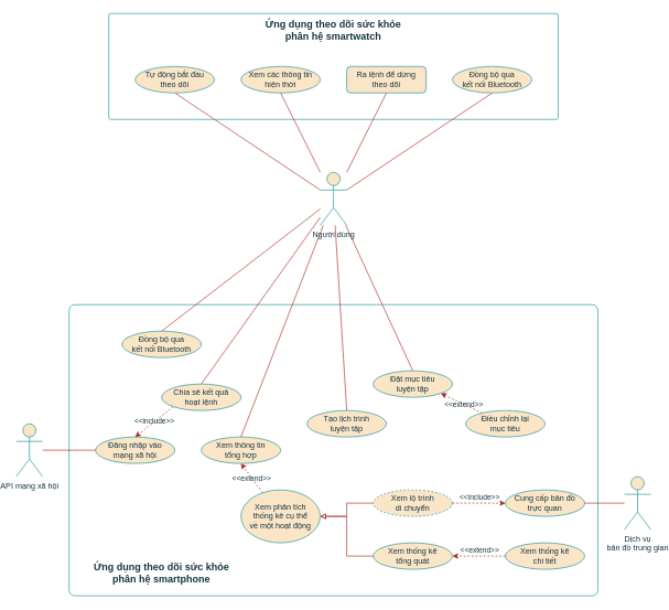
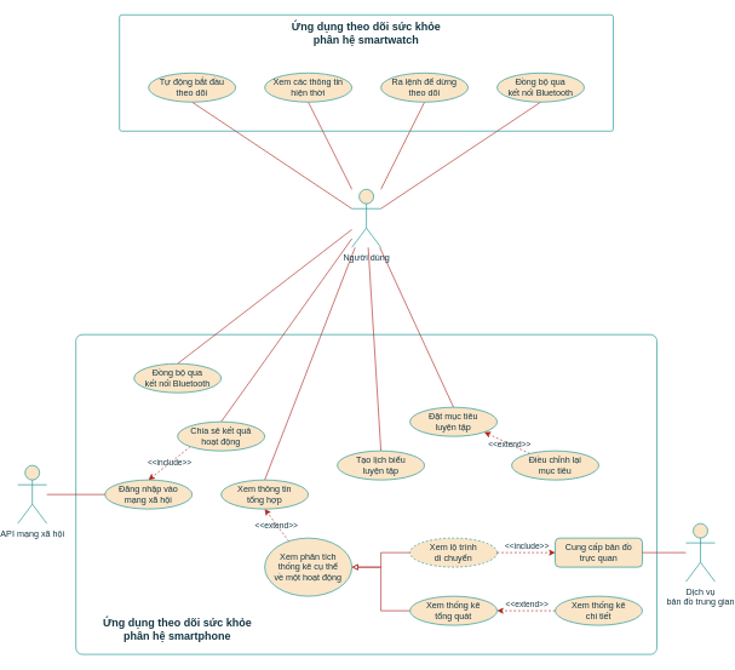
  <mxCell id="0" />
  <mxCell id="1" parent="0" />
  <mxCell id="2" value="" style="rounded=1;whiteSpace=wrap;html=1;arcSize=2;fillColor=none;movable=1;resizable=1;rotatable=1;deletable=1;editable=1;locked=0;connectable=1;labelBackgroundColor=none;strokeColor=#0F8B8D;fontColor=#143642;" vertex="1" parent="1"><mxGeometry x="100" y="460" width="800" height="440" as="geometry" /></mxCell>
  <mxCell id="3" style="edgeStyle=none;shape=connector;rounded=0;orthogonalLoop=1;jettySize=auto;html=1;entryX=0.5;entryY=1;entryDx=0;entryDy=0;labelBackgroundColor=none;strokeColor=#A8201A;align=center;verticalAlign=middle;fontFamily=Helvetica;fontSize=11;fontColor=default;startArrow=none;startFill=0;endArrow=none;endFill=0;" edge="1" parent="1" source="12" target="29"><mxGeometry relative="1" as="geometry" /></mxCell>
  <mxCell id="4" style="edgeStyle=none;shape=connector;rounded=0;orthogonalLoop=1;jettySize=auto;html=1;entryX=0.5;entryY=1;entryDx=0;entryDy=0;labelBackgroundColor=none;strokeColor=#A8201A;align=center;verticalAlign=middle;fontFamily=Helvetica;fontSize=11;fontColor=default;startArrow=none;startFill=0;endArrow=none;endFill=0;" edge="1" parent="1" source="12" target="30"><mxGeometry relative="1" as="geometry" /></mxCell>
  <mxCell id="5" style="edgeStyle=none;shape=connector;rounded=0;orthogonalLoop=1;jettySize=auto;html=1;entryX=0.5;entryY=1;entryDx=0;entryDy=0;labelBackgroundColor=none;strokeColor=#A8201A;align=center;verticalAlign=middle;fontFamily=Helvetica;fontSize=11;fontColor=default;startArrow=none;startFill=0;endArrow=none;endFill=0;" edge="1" parent="1" source="12" target="31"><mxGeometry relative="1" as="geometry" /></mxCell>
  <mxCell id="6" style="edgeStyle=none;shape=connector;rounded=0;orthogonalLoop=1;jettySize=auto;html=1;entryX=0.5;entryY=1;entryDx=0;entryDy=0;labelBackgroundColor=none;strokeColor=#A8201A;align=center;verticalAlign=middle;fontFamily=Helvetica;fontSize=11;fontColor=default;startArrow=none;startFill=0;endArrow=none;endFill=0;" edge="1" parent="1" source="12" target="32"><mxGeometry relative="1" as="geometry" /></mxCell>
  <mxCell id="7" style="edgeStyle=none;shape=connector;rounded=0;orthogonalLoop=1;jettySize=auto;html=1;entryX=0.5;entryY=0;entryDx=0;entryDy=0;labelBackgroundColor=none;strokeColor=#A8201A;align=center;verticalAlign=middle;fontFamily=Helvetica;fontSize=11;fontColor=default;startArrow=none;startFill=0;endArrow=none;endFill=0;" edge="1" parent="1" source="12" target="14"><mxGeometry relative="1" as="geometry" /></mxCell>
  <mxCell id="8" style="edgeStyle=none;shape=connector;rounded=0;orthogonalLoop=1;jettySize=auto;html=1;entryX=0.5;entryY=0;entryDx=0;entryDy=0;labelBackgroundColor=none;strokeColor=#A8201A;align=center;verticalAlign=middle;fontFamily=Helvetica;fontSize=11;fontColor=default;startArrow=none;startFill=0;endArrow=none;endFill=0;" edge="1" parent="1" source="12" target="47"><mxGeometry relative="1" as="geometry" /></mxCell>
  <mxCell id="9" style="edgeStyle=none;shape=connector;rounded=0;orthogonalLoop=1;jettySize=auto;html=1;entryX=0.5;entryY=0;entryDx=0;entryDy=0;labelBackgroundColor=none;strokeColor=#A8201A;align=center;verticalAlign=middle;fontFamily=Helvetica;fontSize=11;fontColor=default;startArrow=none;startFill=0;endArrow=none;endFill=0;" edge="1" parent="1" source="12" target="16"><mxGeometry relative="1" as="geometry" /></mxCell>
  <mxCell id="10" style="edgeStyle=none;shape=connector;rounded=0;orthogonalLoop=1;jettySize=auto;html=1;entryX=0.5;entryY=0;entryDx=0;entryDy=0;labelBackgroundColor=none;strokeColor=#A8201A;align=center;verticalAlign=middle;fontFamily=Helvetica;fontSize=11;fontColor=default;startArrow=none;startFill=0;endArrow=none;endFill=0;" edge="1" parent="1" source="12" target="33"><mxGeometry relative="1" as="geometry" /></mxCell>
  <mxCell id="11" style="edgeStyle=none;shape=connector;rounded=0;orthogonalLoop=1;jettySize=auto;html=1;entryX=0.5;entryY=0;entryDx=0;entryDy=0;labelBackgroundColor=none;strokeColor=#A8201A;align=center;verticalAlign=middle;fontFamily=Helvetica;fontSize=11;fontColor=default;startArrow=none;startFill=0;endArrow=none;endFill=0;" edge="1" parent="1" source="12" target="34"><mxGeometry relative="1" as="geometry" /></mxCell>
  <mxCell id="12" value="Người dùng" style="shape=umlActor;verticalLabelPosition=bottom;verticalAlign=top;html=1;outlineConnect=0;labelBackgroundColor=none;fillColor=#FAE5C7;strokeColor=#0F8B8D;fontColor=#143642;" vertex="1" parent="1"><mxGeometry x="480" y="260" width="40" height="80" as="geometry" /></mxCell>
  <mxCell id="13" value="Ứng dụng theo dõi sức khỏe&lt;br&gt;phân hệ smartphone" style="text;html=1;strokeColor=none;fillColor=none;align=center;verticalAlign=middle;whiteSpace=wrap;rounded=0;fontStyle=1;fontSize=15;labelBackgroundColor=none;fontColor=#143642;" vertex="1" parent="1"><mxGeometry x="135" y="850" width="210" height="30" as="geometry" /></mxCell>
  <mxCell id="14" value="Đồng bộ qua&lt;br&gt;kết nối Bluetooth" style="ellipse;whiteSpace=wrap;html=1;labelBackgroundColor=none;fillColor=#FAE5C7;strokeColor=#0F8B8D;fontColor=#143642;" vertex="1" parent="1"><mxGeometry x="180" y="500" width="120" height="40" as="geometry" /></mxCell>
  <mxCell id="15" value="Đăng nhập vào&lt;br&gt;mạng xã hội" style="ellipse;whiteSpace=wrap;html=1;labelBackgroundColor=none;fillColor=#FAE5C7;strokeColor=#0F8B8D;fontColor=#143642;" vertex="1" parent="1"><mxGeometry x="140" y="660" width="120" height="40" as="geometry" /></mxCell>
  <mxCell id="16" value="Xem thông tin&lt;br&gt;tổng hợp" style="ellipse;whiteSpace=wrap;html=1;labelBackgroundColor=none;fillColor=#FAE5C7;strokeColor=#0F8B8D;fontColor=#143642;" vertex="1" parent="1"><mxGeometry x="300" y="660" width="120" height="40" as="geometry" /></mxCell>
  <mxCell id="17" style="edgeStyle=none;shape=connector;rounded=0;orthogonalLoop=1;jettySize=auto;html=1;entryX=0.5;entryY=1;entryDx=0;entryDy=0;labelBackgroundColor=none;strokeColor=#A8201A;align=center;verticalAlign=middle;fontFamily=Helvetica;fontSize=11;fontColor=default;startArrow=none;startFill=0;endArrow=classic;endFill=1;dashed=1;" edge="1" parent="1" source="19" target="16"><mxGeometry relative="1" as="geometry" /></mxCell>
  <mxCell id="18" value="&amp;lt;&amp;lt;extend&amp;gt;&amp;gt;" style="edgeLabel;html=1;align=center;verticalAlign=middle;resizable=0;points=[];fontSize=11;fontFamily=Helvetica;fontColor=#143642;labelBackgroundColor=none;" vertex="1" connectable="0" parent="17"><mxGeometry x="0.025" y="1" relative="1" as="geometry"><mxPoint as="offset" /></mxGeometry></mxCell>
  <mxCell id="19" value="Xem phân tích&lt;br&gt;thống kê cụ thể&lt;br&gt;về một hoạt động" style="ellipse;whiteSpace=wrap;html=1;labelBackgroundColor=none;fillColor=#FAE5C7;strokeColor=#0F8B8D;fontColor=#143642;" vertex="1" parent="1"><mxGeometry x="360" y="740" width="120" height="80" as="geometry" /></mxCell>
  <mxCell id="20" style="edgeStyle=none;shape=connector;rounded=0;orthogonalLoop=1;jettySize=auto;html=1;exitX=1;exitY=0.5;exitDx=0;exitDy=0;entryX=0;entryY=0.5;entryDx=0;entryDy=0;labelBackgroundColor=none;strokeColor=#A8201A;align=center;verticalAlign=middle;fontFamily=Helvetica;fontSize=11;fontColor=default;startArrow=none;startFill=0;endArrow=classic;endFill=1;dashed=1;" edge="1" parent="1" source="23" target="39"><mxGeometry relative="1" as="geometry" /></mxCell>
  <mxCell id="21" value="&amp;lt;&amp;lt;include&amp;gt;&amp;gt;" style="edgeLabel;html=1;align=center;verticalAlign=middle;resizable=0;points=[];fontSize=11;fontFamily=Helvetica;fontColor=#143642;labelBackgroundColor=none;" vertex="1" connectable="0" parent="20"><mxGeometry x="-0.167" relative="1" as="geometry"><mxPoint x="7" y="-10" as="offset" /></mxGeometry></mxCell>
  <mxCell id="22" style="edgeStyle=orthogonalEdgeStyle;shape=connector;rounded=0;orthogonalLoop=1;jettySize=auto;html=1;entryX=1;entryY=0.5;entryDx=0;entryDy=0;labelBackgroundColor=none;strokeColor=#A8201A;align=center;verticalAlign=middle;fontFamily=Helvetica;fontSize=11;fontColor=default;startArrow=none;startFill=0;endArrow=block;endFill=0;" edge="1" parent="1" source="23" target="19"><mxGeometry relative="1" as="geometry" /></mxCell>
  <mxCell id="23" value="Xem lộ trình&lt;br&gt;di chuyển" style="ellipse;whiteSpace=wrap;html=1;labelBackgroundColor=none;fillColor=#FAE5C7;strokeColor=#0F8B8D;fontColor=#143642;dashed=1;" vertex="1" parent="1"><mxGeometry x="560" y="740" width="120" height="40" as="geometry" /></mxCell>
  <mxCell id="24" style="edgeStyle=none;shape=connector;rounded=0;orthogonalLoop=1;jettySize=auto;html=1;entryX=1;entryY=0.5;entryDx=0;entryDy=0;labelBackgroundColor=none;strokeColor=#A8201A;align=center;verticalAlign=middle;fontFamily=Helvetica;fontSize=11;fontColor=default;startArrow=none;startFill=0;endArrow=classic;endFill=1;dashed=1;" edge="1" parent="1" source="26" target="36"><mxGeometry relative="1" as="geometry" /></mxCell>
  <mxCell id="25" value="&amp;lt;&amp;lt;extend&amp;gt;&amp;gt;" style="edgeLabel;html=1;align=center;verticalAlign=middle;resizable=0;points=[];fontSize=11;fontFamily=Helvetica;fontColor=#143642;labelBackgroundColor=none;" vertex="1" connectable="0" parent="24"><mxGeometry x="0.125" y="-3" relative="1" as="geometry"><mxPoint x="5" y="-7" as="offset" /></mxGeometry></mxCell>
  <mxCell id="26" value="Xem thống kê&lt;br&gt;chi tiết" style="ellipse;whiteSpace=wrap;html=1;labelBackgroundColor=none;fillColor=#FAE5C7;strokeColor=#0F8B8D;fontColor=#143642;" vertex="1" parent="1"><mxGeometry x="760" y="820" width="120" height="40" as="geometry" /></mxCell>
  <mxCell id="27" value="" style="rounded=1;whiteSpace=wrap;html=1;arcSize=2;fillColor=none;movable=1;resizable=1;rotatable=1;deletable=1;editable=1;locked=0;connectable=1;labelBackgroundColor=none;strokeColor=#0F8B8D;fontColor=#143642;" vertex="1" parent="1"><mxGeometry x="160" y="20" width="680" height="160" as="geometry" /></mxCell>
  <mxCell id="28" value="Ứng dụng theo dõi sức khỏe&lt;br&gt;phân hệ smartwatch" style="text;html=1;strokeColor=none;fillColor=none;align=center;verticalAlign=middle;whiteSpace=wrap;rounded=0;fontStyle=1;fontSize=15;labelBackgroundColor=none;fontColor=#143642;" vertex="1" parent="1"><mxGeometry x="395" y="30" width="210" height="30" as="geometry" /></mxCell>
  <mxCell id="29" value="Tự động bắt đầu&lt;br&gt;theo dõi" style="ellipse;whiteSpace=wrap;html=1;labelBackgroundColor=none;fillColor=#FAE5C7;strokeColor=#0F8B8D;fontColor=#143642;" vertex="1" parent="1"><mxGeometry x="200" y="100" width="120" height="40" as="geometry" /></mxCell>
  <mxCell id="30" value="Xem các thông tin&lt;br&gt;hiện thời" style="ellipse;whiteSpace=wrap;html=1;labelBackgroundColor=none;fillColor=#FAE5C7;strokeColor=#0F8B8D;fontColor=#143642;" vertex="1" parent="1"><mxGeometry x="360" y="100" width="120" height="40" as="geometry" /></mxCell>
- <mxCell id="31" value="Ra lệnh để dừng&lt;br&gt;theo dõi" style="whiteSpace=wrap;html=1;labelBackgroundColor=none;fillColor=#FAE5C7;strokeColor=#0F8B8D;fontColor=#143642;rounded=1;" vertex="1" parent="1"><mxGeometry x="520" y="100" width="120" height="40" as="geometry" /></mxCell>
+ <mxCell id="31" value="Ra lệnh để dừng&lt;br&gt;theo dõi" style="ellipse;whiteSpace=wrap;html=1;labelBackgroundColor=none;fillColor=#FAE5C7;strokeColor=#0F8B8D;fontColor=#143642;" vertex="1" parent="1"><mxGeometry x="520" y="100" width="120" height="40" as="geometry" /></mxCell>
  <mxCell id="32" value="Đồng bộ qua&lt;br&gt;kết nối Bluetooth" style="ellipse;whiteSpace=wrap;html=1;labelBackgroundColor=none;fillColor=#FAE5C7;strokeColor=#0F8B8D;fontColor=#143642;" vertex="1" parent="1"><mxGeometry x="680" y="100" width="120" height="40" as="geometry" /></mxCell>
- <mxCell id="33" value="Tạo lịch trình&lt;br&gt;luyện tập" style="ellipse;whiteSpace=wrap;html=1;labelBackgroundColor=none;fillColor=#FAE5C7;strokeColor=#0F8B8D;fontColor=#143642;" vertex="1" parent="1"><mxGeometry x="460" y="620" width="120" height="40" as="geometry" /></mxCell>
+ <mxCell id="33" value="Tạo lịch biểu&lt;br&gt;luyện tập" style="ellipse;whiteSpace=wrap;html=1;labelBackgroundColor=none;fillColor=#FAE5C7;strokeColor=#0F8B8D;fontColor=#143642;" vertex="1" parent="1"><mxGeometry x="460" y="620" width="120" height="40" as="geometry" /></mxCell>
  <mxCell id="34" value="Đặt mục tiêu&lt;br&gt;luyện tập" style="ellipse;whiteSpace=wrap;html=1;labelBackgroundColor=none;fillColor=#FAE5C7;strokeColor=#0F8B8D;fontColor=#143642;" vertex="1" parent="1"><mxGeometry x="560" y="560" width="120" height="40" as="geometry" /></mxCell>
  <mxCell id="35" style="edgeStyle=orthogonalEdgeStyle;shape=connector;rounded=0;orthogonalLoop=1;jettySize=auto;html=1;entryX=1;entryY=0.5;entryDx=0;entryDy=0;labelBackgroundColor=none;strokeColor=#A8201A;align=center;verticalAlign=middle;fontFamily=Helvetica;fontSize=11;fontColor=default;startArrow=none;startFill=0;endArrow=block;endFill=0;" edge="1" parent="1" source="36" target="19"><mxGeometry relative="1" as="geometry" /></mxCell>
  <mxCell id="36" value="Xem thống kê&lt;br&gt;tổng quát" style="ellipse;whiteSpace=wrap;html=1;labelBackgroundColor=none;fillColor=#FAE5C7;strokeColor=#0F8B8D;fontColor=#143642;" vertex="1" parent="1"><mxGeometry x="560" y="820" width="120" height="40" as="geometry" /></mxCell>
  <mxCell id="37" style="edgeStyle=none;shape=connector;rounded=0;orthogonalLoop=1;jettySize=auto;html=1;entryX=0;entryY=0.5;entryDx=0;entryDy=0;labelBackgroundColor=none;strokeColor=#A8201A;align=center;verticalAlign=middle;fontFamily=Helvetica;fontSize=11;fontColor=default;startArrow=none;startFill=0;endArrow=none;endFill=0;" edge="1" parent="1" source="38" target="15"><mxGeometry relative="1" as="geometry" /></mxCell>
  <mxCell id="38" value="API mạng xã hội" style="shape=umlActor;verticalLabelPosition=bottom;verticalAlign=top;html=1;outlineConnect=0;labelBackgroundColor=none;fillColor=#FAE5C7;strokeColor=#0F8B8D;fontColor=#143642;" vertex="1" parent="1"><mxGeometry x="20" y="640" width="40" height="80" as="geometry" /></mxCell>
- <mxCell id="39" value="Cung cấp bản đồ&lt;br&gt;trực quan" style="ellipse;whiteSpace=wrap;html=1;labelBackgroundColor=none;fillColor=#FAE5C7;strokeColor=#0F8B8D;fontColor=#143642;" vertex="1" parent="1"><mxGeometry x="760" y="740" width="120" height="40" as="geometry" /></mxCell>
+ <mxCell id="39" value="Cung cấp bản đồ&lt;br&gt;trực quan" style="whiteSpace=wrap;html=1;labelBackgroundColor=none;fillColor=#FAE5C7;strokeColor=#0F8B8D;fontColor=#143642;rounded=1;" vertex="1" parent="1"><mxGeometry x="760" y="740" width="120" height="40" as="geometry" /></mxCell>
  <mxCell id="40" style="edgeStyle=none;shape=connector;rounded=0;orthogonalLoop=1;jettySize=auto;html=1;entryX=1;entryY=1;entryDx=0;entryDy=0;labelBackgroundColor=none;strokeColor=#A8201A;align=center;verticalAlign=middle;fontFamily=Helvetica;fontSize=11;fontColor=default;startArrow=none;startFill=0;endArrow=classic;endFill=1;dashed=1;" edge="1" parent="1" source="42" target="34"><mxGeometry relative="1" as="geometry"><mxPoint x="880" y="620" as="targetPoint" /></mxGeometry></mxCell>
  <mxCell id="41" value="&amp;lt;&amp;lt;extend&amp;gt;&amp;gt;" style="edgeLabel;html=1;align=center;verticalAlign=middle;resizable=0;points=[];fontSize=11;fontFamily=Helvetica;fontColor=#143642;labelBackgroundColor=none;" vertex="1" connectable="0" parent="40"><mxGeometry x="0.125" y="-3" relative="1" as="geometry"><mxPoint x="5" y="6" as="offset" /></mxGeometry></mxCell>
  <mxCell id="42" value="Điều chỉnh lại&lt;br&gt;mục tiêu" style="ellipse;whiteSpace=wrap;html=1;labelBackgroundColor=none;fillColor=#FAE5C7;strokeColor=#0F8B8D;fontColor=#143642;" vertex="1" parent="1"><mxGeometry x="700" y="620" width="120" height="40" as="geometry" /></mxCell>
  <mxCell id="43" style="edgeStyle=none;shape=connector;rounded=0;orthogonalLoop=1;jettySize=auto;html=1;entryX=1;entryY=0.5;entryDx=0;entryDy=0;labelBackgroundColor=none;strokeColor=#A8201A;align=center;verticalAlign=middle;fontFamily=Helvetica;fontSize=11;fontColor=default;startArrow=none;startFill=0;endArrow=none;endFill=0;" edge="1" parent="1" source="44" target="39"><mxGeometry relative="1" as="geometry" /></mxCell>
  <mxCell id="44" value="Dịch vụ&lt;br&gt;bản đồ trung gian" style="shape=umlActor;verticalLabelPosition=bottom;verticalAlign=top;html=1;outlineConnect=0;labelBackgroundColor=none;fillColor=#FAE5C7;strokeColor=#0F8B8D;fontColor=#143642;" vertex="1" parent="1"><mxGeometry x="940" y="720" width="40" height="80" as="geometry" /></mxCell>
  <mxCell id="45" style="edgeStyle=none;shape=connector;rounded=0;orthogonalLoop=1;jettySize=auto;html=1;exitX=0;exitY=1;exitDx=0;exitDy=0;entryX=0.5;entryY=0;entryDx=0;entryDy=0;labelBackgroundColor=none;strokeColor=#A8201A;align=center;verticalAlign=middle;fontFamily=Helvetica;fontSize=11;fontColor=default;startArrow=none;startFill=0;endArrow=classic;endFill=1;dashed=1;" edge="1" parent="1" source="47" target="15"><mxGeometry relative="1" as="geometry" /></mxCell>
  <mxCell id="46" value="&amp;lt;&amp;lt;include&amp;gt;&amp;gt;" style="edgeLabel;html=1;align=center;verticalAlign=middle;resizable=0;points=[];fontSize=11;fontFamily=Helvetica;fontColor=#143642;labelBackgroundColor=none;" vertex="1" connectable="0" parent="45"><mxGeometry x="-0.04" y="-1" relative="1" as="geometry"><mxPoint x="-1" as="offset" /></mxGeometry></mxCell>
- <mxCell id="47" value="Chia sẻ kết quả&lt;br&gt;hoạt lệnh" style="ellipse;whiteSpace=wrap;html=1;labelBackgroundColor=none;fillColor=#FAE5C7;strokeColor=#0F8B8D;fontColor=#143642;" vertex="1" parent="1"><mxGeometry x="240" y="580" width="120" height="40" as="geometry" /></mxCell>
+ <mxCell id="47" value="Chia sẻ kết quả&lt;br&gt;hoạt động" style="ellipse;whiteSpace=wrap;html=1;labelBackgroundColor=none;fillColor=#FAE5C7;strokeColor=#0F8B8D;fontColor=#143642;" vertex="1" parent="1"><mxGeometry x="240" y="580" width="120" height="40" as="geometry" /></mxCell>
